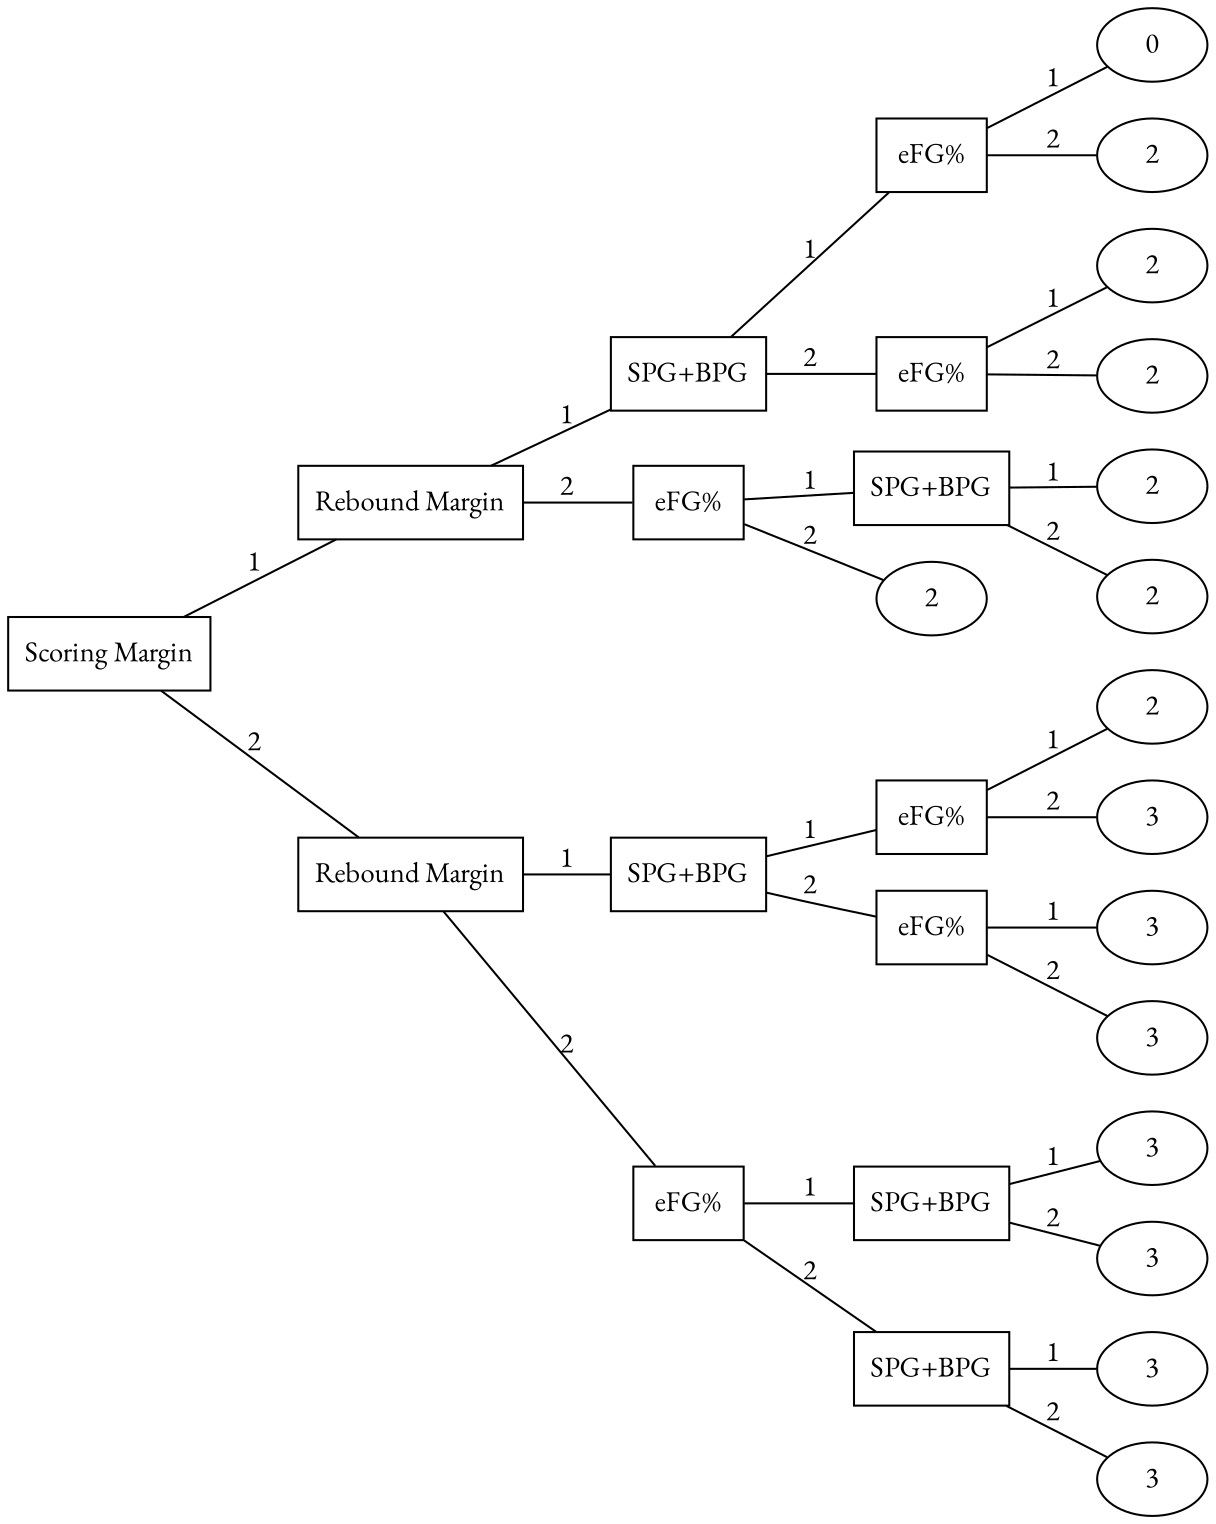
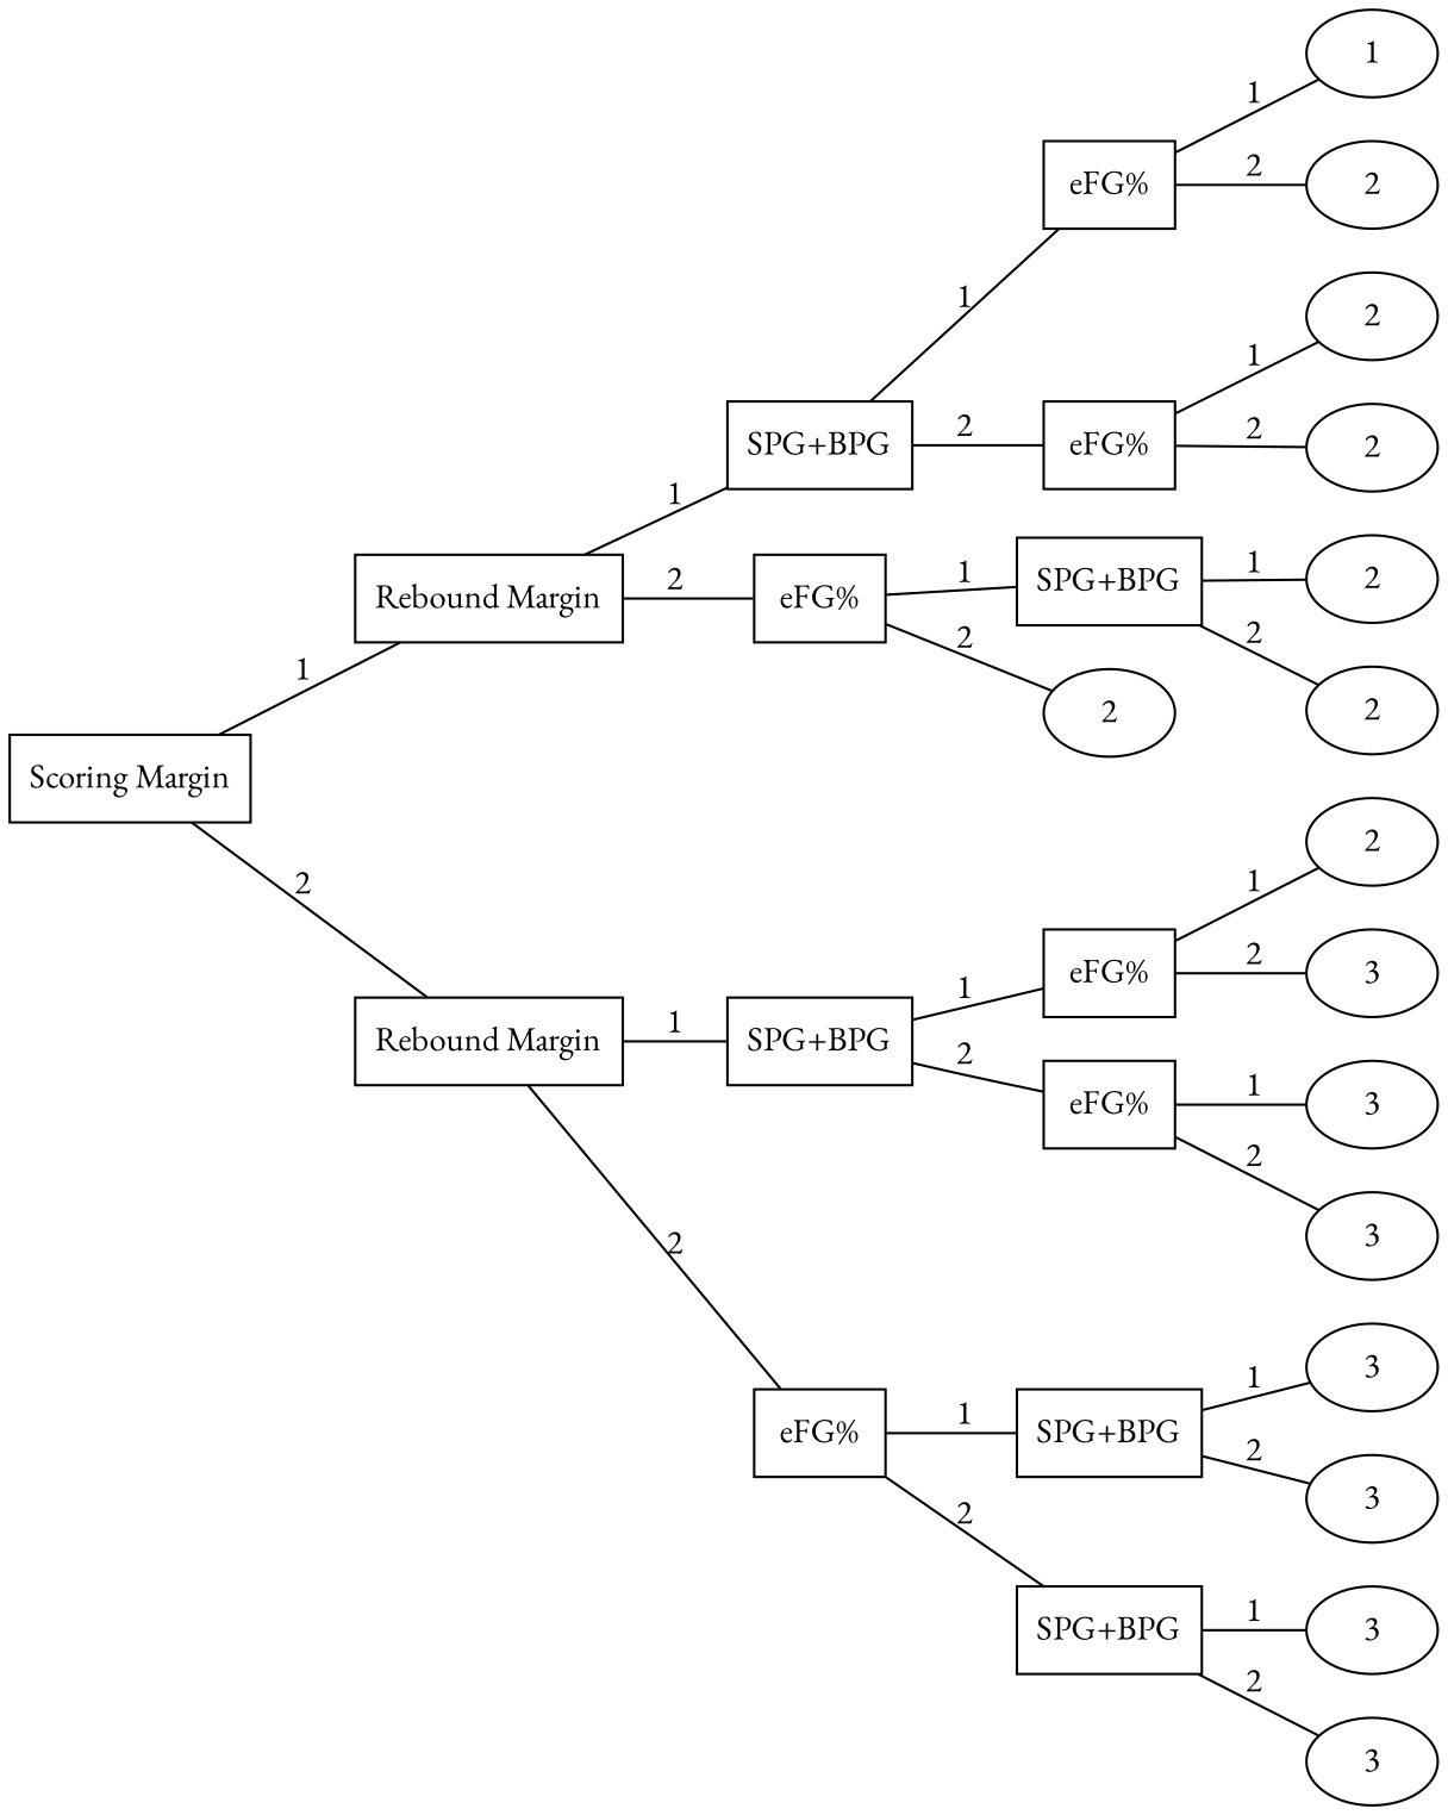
  graph {
    rankdir=LR
    fontname="EB Garamond"
    node [fontname="EB Garamond"]
    edge [fontname="EB Garamond"]
    n1 [label="Scoring Margin" shape=box]
    n2 [label="Rebound Margin" shape=box]
    n3 [label="Rebound Margin" shape=box]
    n4 [label="SPG+BPG" shape=box]
    n5 [label="eFG%" shape=box]
    n6 [label="eFG%" shape=box]
    n7 [label="eFG%" shape=box]
-   n8 [label=0]
+   n8 [label=1]
    n9 [label=2]
    n10 [label=2]
    n11 [label=2]
    n12 [label="SPG+BPG" shape=box]
    n13 [label=2]
    n14 [label=2]
    n15 [label=2]
    n16 [label="SPG+BPG" shape=box]
    n17 [label="eFG%" shape=box]
    n18 [label="eFG%" shape=box]
    n19 [label="eFG%" shape=box]
    n20 [label=2]
    n21 [label=3]
    n22 [label=3]
    n23 [label=3]
    n24 [label="SPG+BPG" shape=box]
    n25 [label="SPG+BPG" shape=box]
    n26 [label=3]
    n27 [label=3]
    n28 [label=3]
    n29 [label=3]
    n1 -- n2 [label=1]
    n1 -- n3 [label=2]
    n2 -- n4 [label=1]
    n2 -- n5 [label=2]
    n3 -- n16 [label=1]
    n3 -- n17 [label=2]
    n4 -- n6 [label=1]
    n4 -- n7 [label=2]
    n5 -- n12 [label=1]
    n5 -- n13 [label=2]
    n6 -- n8 [label=1]
    n6 -- n9 [label=2]
    n7 -- n10 [label=1]
    n7 -- n11 [label=2]
    n12 -- n14 [label=1]
    n12 -- n15 [label=2]
    n16 -- n18 [label=1]
    n16 -- n19 [label=2]
    n17 -- n24 [label=1]
    n17 -- n25 [label=2]
    n18 -- n20 [label=1]
    n18 -- n21 [label=2]
    n19 -- n22 [label=1]
    n19 -- n23 [label=2]
    n24 -- n26 [label=1]
    n24 -- n27 [label=2]
    n25 -- n28 [label=1]
    n25 -- n29 [label=2]
  }
